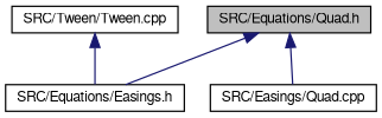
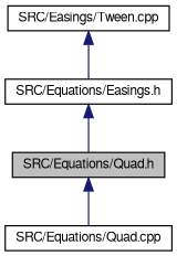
  digraph {
    node [color=black fontname=FreeSans fontsize=10 shape=record]
    edge [color=midnightblue dir=back fontname=FreeSans fontsize=10 labelfontname=FreeSans labelfontsize=10 style=solid]
    n1 [fillcolor=grey75 fontcolor=black height=0.2 label="SRC/Equations/Quad.h" style=filled width=0.4]
    n2 [height=0.2 label="SRC/Equations/Easings.h" width=0.4]
-   n3 [height=0.2 label="SRC/Easings/Quad.cpp" width=0.4]
-   n4 [height=0.2 label="SRC/Tween/Tween.cpp" width=0.4]
-   n1 -> n2
+   n3 [height=0.2 label="SRC/Equations/Quad.cpp" width=0.4]
+   n4 [height=0.2 label="SRC/Easings/Tween.cpp" width=0.4]
+   n2 -> n1
    n1 -> n3
    n4 -> n2
  }
